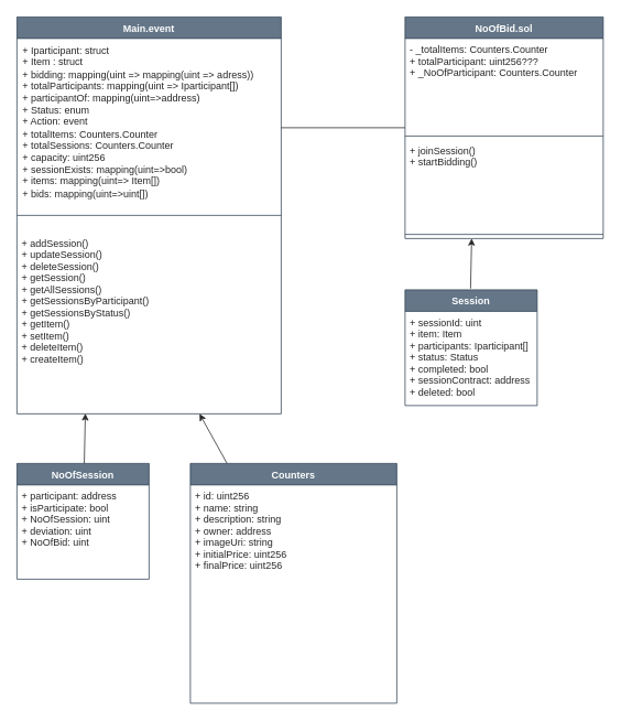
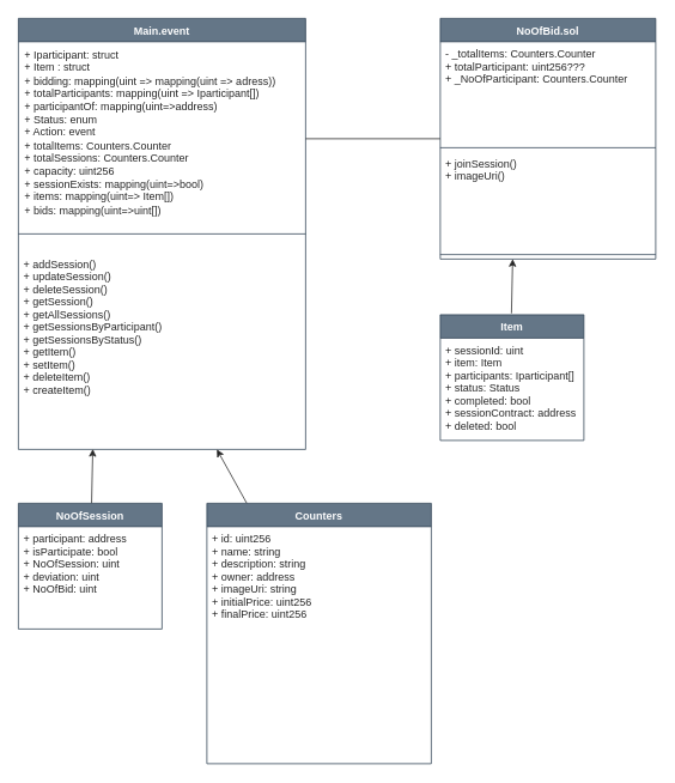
  <mxCell id="0" />
  <mxCell id="1" parent="0" />
  <mxCell id="2" value="Main.event" style="swimlane;fontStyle=1;align=center;verticalAlign=top;childLayout=stackLayout;horizontal=1;startSize=26;horizontalStack=0;resizeParent=1;resizeParentMax=0;resizeLast=0;collapsible=1;marginBottom=0;fillColor=#647687;strokeColor=#314354;fontColor=#FFFFFF;" parent="1" vertex="1"><mxGeometry x="20" y="20" width="320" height="480" as="geometry"><mxRectangle x="30" y="90" width="100" height="30" as="alternateBounds" /></mxGeometry></mxCell>
  <mxCell id="3" value="+ Iparticipant: struct&lt;br&gt;+ Item : struct&lt;br&gt;+ bidding: mapping(uint =&amp;gt; mapping(uint =&amp;gt; adress))&lt;br&gt;+ totalParticipants: mapping(uint =&amp;gt; Iparticipant[])&lt;br&gt;+ participantOf: mapping(uint=&amp;gt;address)&lt;br&gt;+ Status: enum&lt;br&gt;+ Action: event&lt;br&gt;+ totalItems: Counters.Counter&lt;br&gt;+ totalSessions: Counters.Counter&lt;br&gt;+ capacity: uint256&lt;br&gt;+ sessionExists: mapping(uint=&amp;gt;bool)&lt;br&gt;+ items: mapping(uint=&amp;gt; Item[])&lt;br&gt;+ bids: mapping(uint=&amp;gt;uint[])" style="text;strokeColor=none;fillColor=none;align=left;verticalAlign=top;spacingLeft=4;spacingRight=4;overflow=hidden;rotatable=0;points=[[0,0.5],[1,0.5]];portConstraint=eastwest;fontColor=#262626;spacing=3;spacingTop=0;html=1;" parent="2" vertex="1"><mxGeometry y="26" width="320" height="194" as="geometry" /></mxCell>
  <mxCell id="4" value="" style="line;strokeWidth=1;fillColor=none;align=left;verticalAlign=middle;spacingTop=-1;spacingLeft=3;spacingRight=3;rotatable=0;labelPosition=right;points=[];portConstraint=eastwest;strokeColor=inherit;" parent="2" vertex="1"><mxGeometry y="220" width="320" height="40" as="geometry" /></mxCell>
  <mxCell id="5" value="+ addSession()&#10;+ updateSession()&#10;+ deleteSession()&#10;+ getSession()&#10;+ getAllSessions()&#10;+ getSessionsByParticipant()&#10;+ getSessionsByStatus()&#10;+ getItem()&#10;+ setItem()&#10;+ deleteItem()&#10;+ createItem()&#10;" style="text;strokeColor=none;fillColor=none;align=left;verticalAlign=top;spacingLeft=4;spacingRight=4;overflow=hidden;rotatable=0;points=[[0,0.5],[1,0.5]];portConstraint=eastwest;fontColor=#262626;" parent="2" vertex="1"><mxGeometry y="260" width="320" height="220" as="geometry" /></mxCell>
  <mxCell id="6" style="edgeStyle=none;html=1;entryX=0.259;entryY=0.998;entryDx=0;entryDy=0;entryPerimeter=0;fontColor=#262626;strokeColor=#262626;" parent="1" source="7" target="5" edge="1"><mxGeometry relative="1" as="geometry" /></mxCell>
  <mxCell id="7" value="NoOfSession" style="swimlane;fontStyle=1;align=center;verticalAlign=top;childLayout=stackLayout;horizontal=1;startSize=26;horizontalStack=0;resizeParent=1;resizeParentMax=0;resizeLast=0;collapsible=1;marginBottom=0;fillColor=#647687;strokeColor=#314354;fontColor=#FFFFFF;" parent="1" vertex="1"><mxGeometry x="20" y="560" width="160" height="140" as="geometry"><mxRectangle x="30" y="90" width="100" height="30" as="alternateBounds" /></mxGeometry></mxCell>
  <mxCell id="8" value="+ participant: address&#10;+ isParticipate: bool&#10;+ NoOfSession: uint&#10;+ deviation: uint&#10;+ NoOfBid: uint" style="text;strokeColor=none;fillColor=none;align=left;verticalAlign=top;spacingLeft=4;spacingRight=4;overflow=hidden;rotatable=0;points=[[0,0.5],[1,0.5]];portConstraint=eastwest;fontColor=#262626;" parent="7" vertex="1"><mxGeometry y="26" width="160" height="114" as="geometry" /></mxCell>
  <mxCell id="9" style="edgeStyle=none;html=1;fontColor=#262626;strokeColor=#262626;" parent="1" source="10" target="5" edge="1"><mxGeometry relative="1" as="geometry" /></mxCell>
  <mxCell id="10" value="Counters" style="swimlane;fontStyle=1;align=center;verticalAlign=top;childLayout=stackLayout;horizontal=1;startSize=26;horizontalStack=0;resizeParent=1;resizeParentMax=0;resizeLast=0;collapsible=1;marginBottom=0;fillColor=#647687;strokeColor=#314354;fontColor=#FFFFFF;" parent="1" vertex="1"><mxGeometry x="230" y="560" width="250" height="290" as="geometry"><mxRectangle x="30" y="90" width="100" height="30" as="alternateBounds" /></mxGeometry></mxCell>
  <mxCell id="11" value="+ id: uint256&#10;+ name: string&#10;+ description: string&#10;+ owner: address&#10;+ imageUri: string&#10;+ initialPrice: uint256&#10;+ finalPrice: uint256&#10;&#10;" style="text;strokeColor=none;fillColor=none;align=left;verticalAlign=top;spacingLeft=4;spacingRight=4;overflow=hidden;rotatable=0;points=[[0,0.5],[1,0.5]];portConstraint=eastwest;fontColor=#262626;" parent="10" vertex="1"><mxGeometry y="26" width="250" height="264" as="geometry" /></mxCell>
  <mxCell id="12" value="NoOfBid.sol" style="swimlane;fontStyle=1;align=center;verticalAlign=top;childLayout=stackLayout;horizontal=1;startSize=26;horizontalStack=0;resizeParent=1;resizeParentMax=0;resizeLast=0;collapsible=1;marginBottom=0;fillColor=#647687;strokeColor=#314354;fontColor=#FFFFFF;" parent="1" vertex="1"><mxGeometry x="490" y="20" width="240" height="268" as="geometry"><mxRectangle x="30" y="90" width="100" height="30" as="alternateBounds" /></mxGeometry></mxCell>
  <mxCell id="13" value="- _totalItems: Counters.Counter&#10;+ totalParticipant: uint256???&#10;+ _NoOfParticipant: Counters.Counter&#10;" style="text;strokeColor=none;fillColor=none;align=left;verticalAlign=top;spacingLeft=4;spacingRight=4;overflow=hidden;rotatable=0;points=[[0,0.5],[1,0.5]];portConstraint=eastwest;fontColor=#262626;" parent="12" vertex="1"><mxGeometry y="26" width="240" height="114" as="geometry" /></mxCell>
  <mxCell id="14" value="" style="line;strokeWidth=1;fillColor=default;align=left;verticalAlign=middle;spacingTop=-1;spacingLeft=3;spacingRight=3;rotatable=0;labelPosition=right;points=[];portConstraint=eastwest;strokeColor=inherit;fontColor=#262626;html=1;" parent="12" vertex="1"><mxGeometry y="140" width="240" height="8" as="geometry" /></mxCell>
- <mxCell id="15" value="+ joinSession()&#10;+ startBidding()&#10;" style="text;strokeColor=none;fillColor=none;align=left;verticalAlign=top;spacingLeft=4;spacingRight=4;overflow=hidden;rotatable=0;points=[[0,0.5],[1,0.5]];portConstraint=eastwest;fontColor=#262626;" parent="12" vertex="1"><mxGeometry y="148" width="240" height="110" as="geometry" /></mxCell>
+ <mxCell id="15" value="+ joinSession()&#10;+ imageUri()&#10;" style="text;strokeColor=none;fillColor=none;align=left;verticalAlign=top;spacingLeft=4;spacingRight=4;overflow=hidden;rotatable=0;points=[[0,0.5],[1,0.5]];portConstraint=eastwest;fontColor=#262626;" parent="12" vertex="1"><mxGeometry y="148" width="240" height="110" as="geometry" /></mxCell>
  <mxCell id="16" value="" style="line;strokeWidth=1;fillColor=none;align=left;verticalAlign=middle;spacingTop=-1;spacingLeft=3;spacingRight=3;rotatable=0;labelPosition=right;points=[];portConstraint=eastwest;strokeColor=inherit;" parent="12" vertex="1"><mxGeometry y="258" width="240" height="10" as="geometry" /></mxCell>
  <mxCell id="17" value="" style="line;strokeWidth=1;align=left;verticalAlign=middle;spacingTop=-1;spacingLeft=3;spacingRight=3;rotatable=0;labelPosition=right;points=[];portConstraint=eastwest;html=1;fillColor=#262626;strokeColor=#262626;" parent="1" vertex="1"><mxGeometry x="340" y="150" width="150" height="8" as="geometry" /></mxCell>
- <mxCell id="18" value="Session" style="swimlane;fontStyle=1;align=center;verticalAlign=top;childLayout=stackLayout;horizontal=1;startSize=26;horizontalStack=0;resizeParent=1;resizeParentMax=0;resizeLast=0;collapsible=1;marginBottom=0;fillColor=#647687;strokeColor=#314354;fontColor=#FFFFFF;" parent="1" vertex="1"><mxGeometry x="490" y="350" width="160" height="140" as="geometry"><mxRectangle x="30" y="90" width="100" height="30" as="alternateBounds" /></mxGeometry></mxCell>
+ <mxCell id="18" value="Item" style="swimlane;fontStyle=1;align=center;verticalAlign=top;childLayout=stackLayout;horizontal=1;startSize=26;horizontalStack=0;resizeParent=1;resizeParentMax=0;resizeLast=0;collapsible=1;marginBottom=0;fillColor=#647687;strokeColor=#314354;fontColor=#FFFFFF;" parent="1" vertex="1"><mxGeometry x="490" y="350" width="160" height="140" as="geometry"><mxRectangle x="30" y="90" width="100" height="30" as="alternateBounds" /></mxGeometry></mxCell>
  <mxCell id="19" value="+ sessionId: uint&#10;+ item: Item&#10;+ participants: Iparticipant[]&#10;+ status: Status&#10;+ completed: bool&#10;+ sessionContract: address&#10;+ deleted: bool" style="text;strokeColor=none;fillColor=none;align=left;verticalAlign=top;spacingLeft=4;spacingRight=4;overflow=hidden;rotatable=0;points=[[0,0.5],[1,0.5]];portConstraint=eastwest;fontColor=#262626;" parent="18" vertex="1"><mxGeometry y="26" width="160" height="114" as="geometry" /></mxCell>
  <mxCell id="20" style="edgeStyle=none;html=1;entryX=0.259;entryY=0.998;entryDx=0;entryDy=0;entryPerimeter=0;fontColor=#262626;strokeColor=#262626;" parent="1" edge="1"><mxGeometry relative="1" as="geometry"><mxPoint x="569.336" y="348.44" as="sourcePoint" /><mxPoint x="570.67" y="288" as="targetPoint" /></mxGeometry></mxCell>
